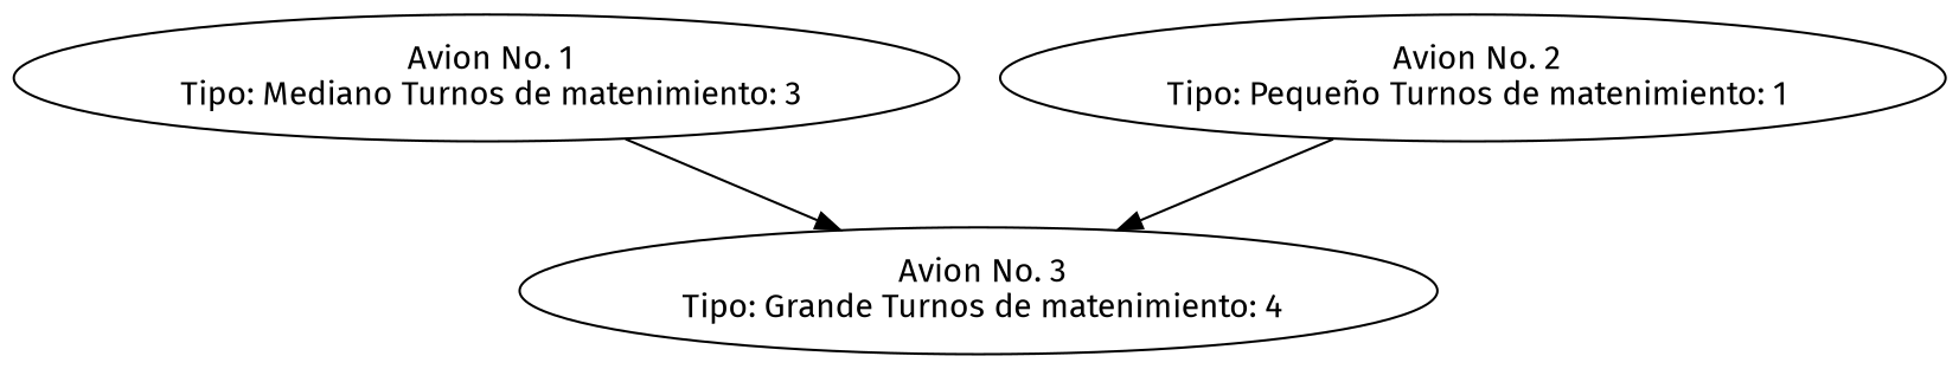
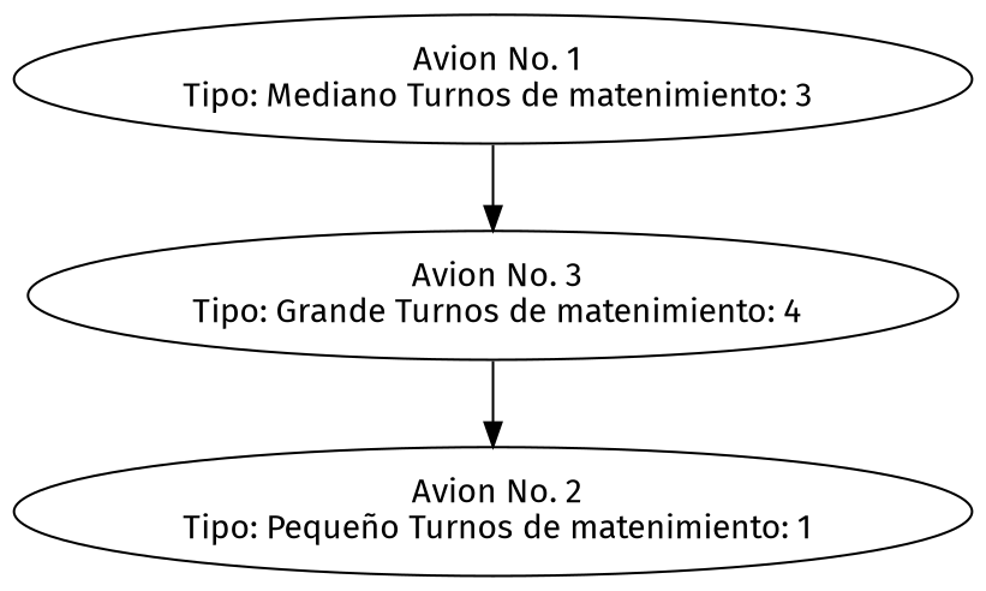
  digraph {
    fontname="Fira Sans"
    node [fontname="Fira Sans"]
    edge [fontname="Fira Sans"]
    n1 [label=" Avion No. 1\n Tipo: Mediano Turnos de matenimiento: 3"]
    n2 [label=" Avion No. 3\n Tipo: Grande Turnos de matenimiento: 4"]
    n3 [label=" Avion No. 2\n Tipo: Pequeño Turnos de matenimiento: 1"]
    n1 -> n2
-   n3 -> n2
+   n2 -> n3
  }
